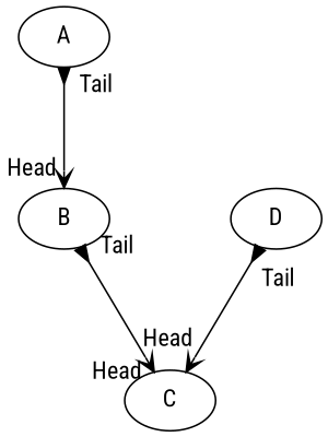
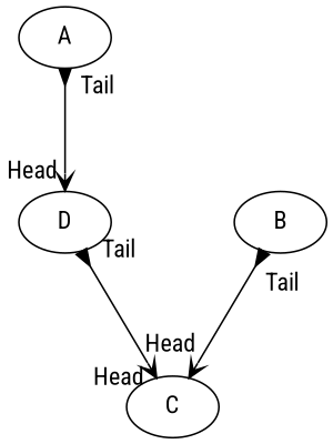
  digraph {
    fontname="Roboto Condensed"
    nodesep=1.0
    ranksep=1.0
    node [fontname="Roboto Condensed"]
    edge [arrowhead=vee arrowtail=inv dir=both fontname="Roboto Condensed" headlabel=Head labelangle=60 labeldistance=2.2 taillabel=Tail]
    A
    B
    C
    D
-   A -> B
+   A -> D
    B -> C
    D -> C
  }
